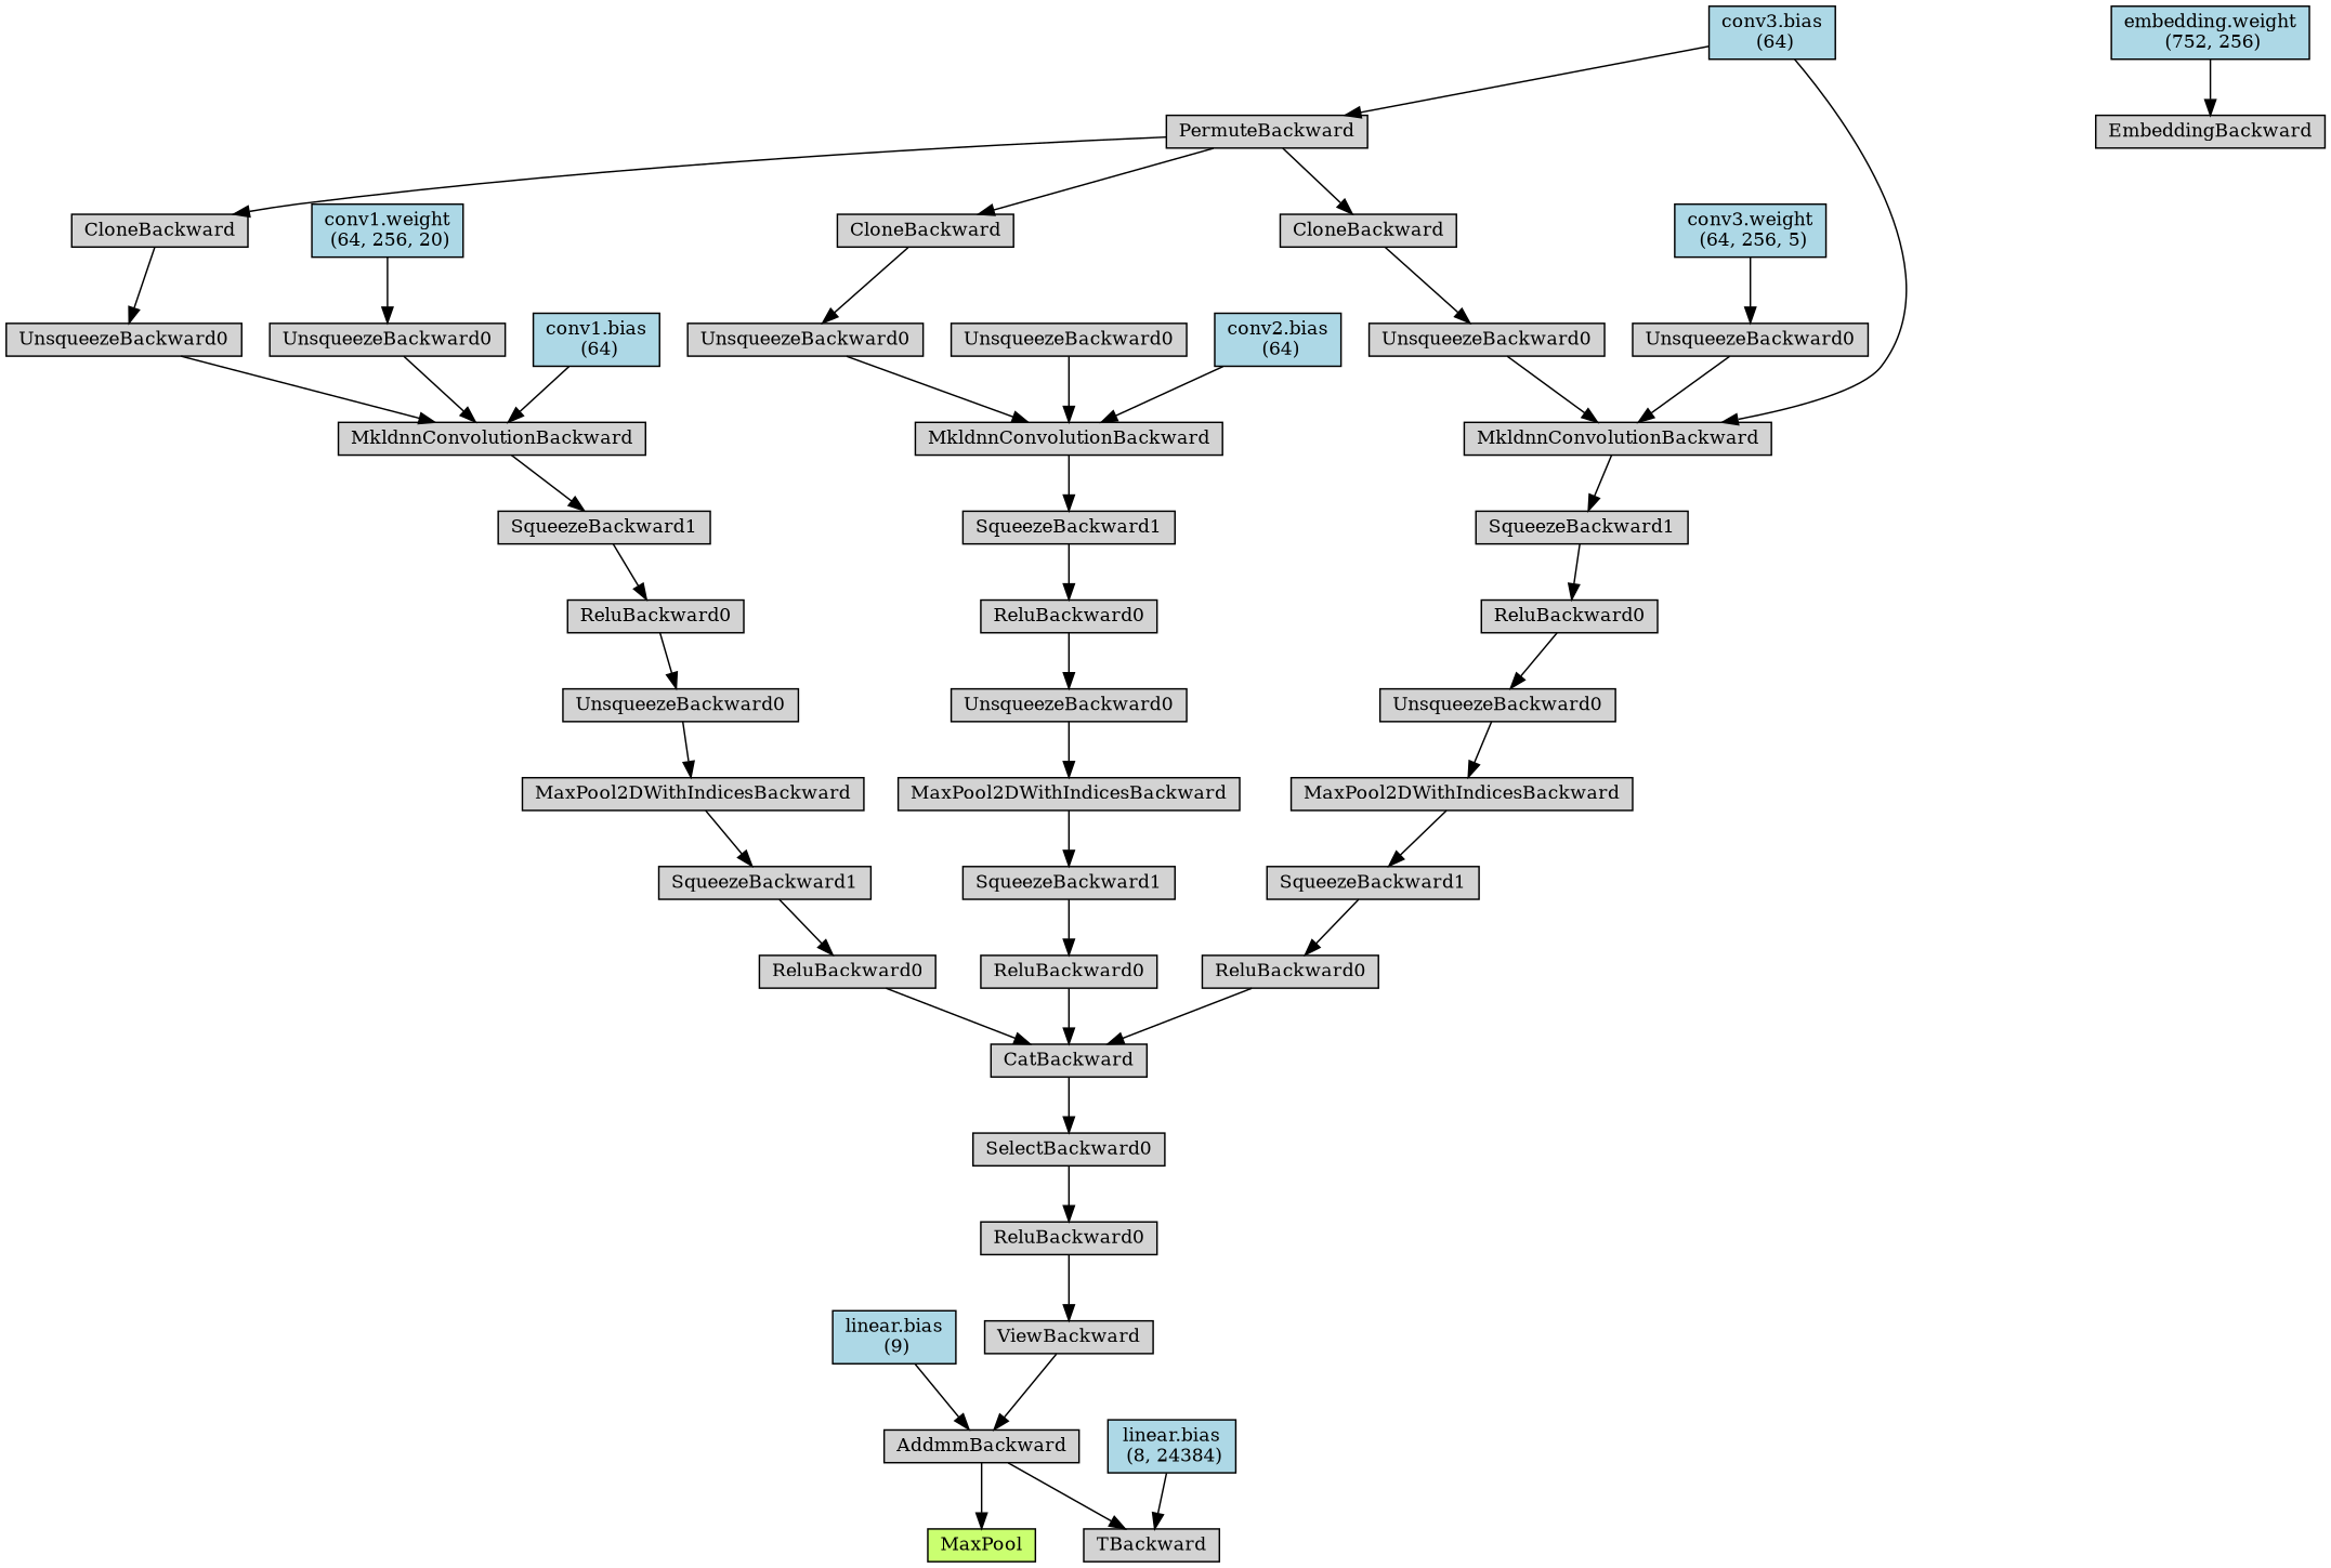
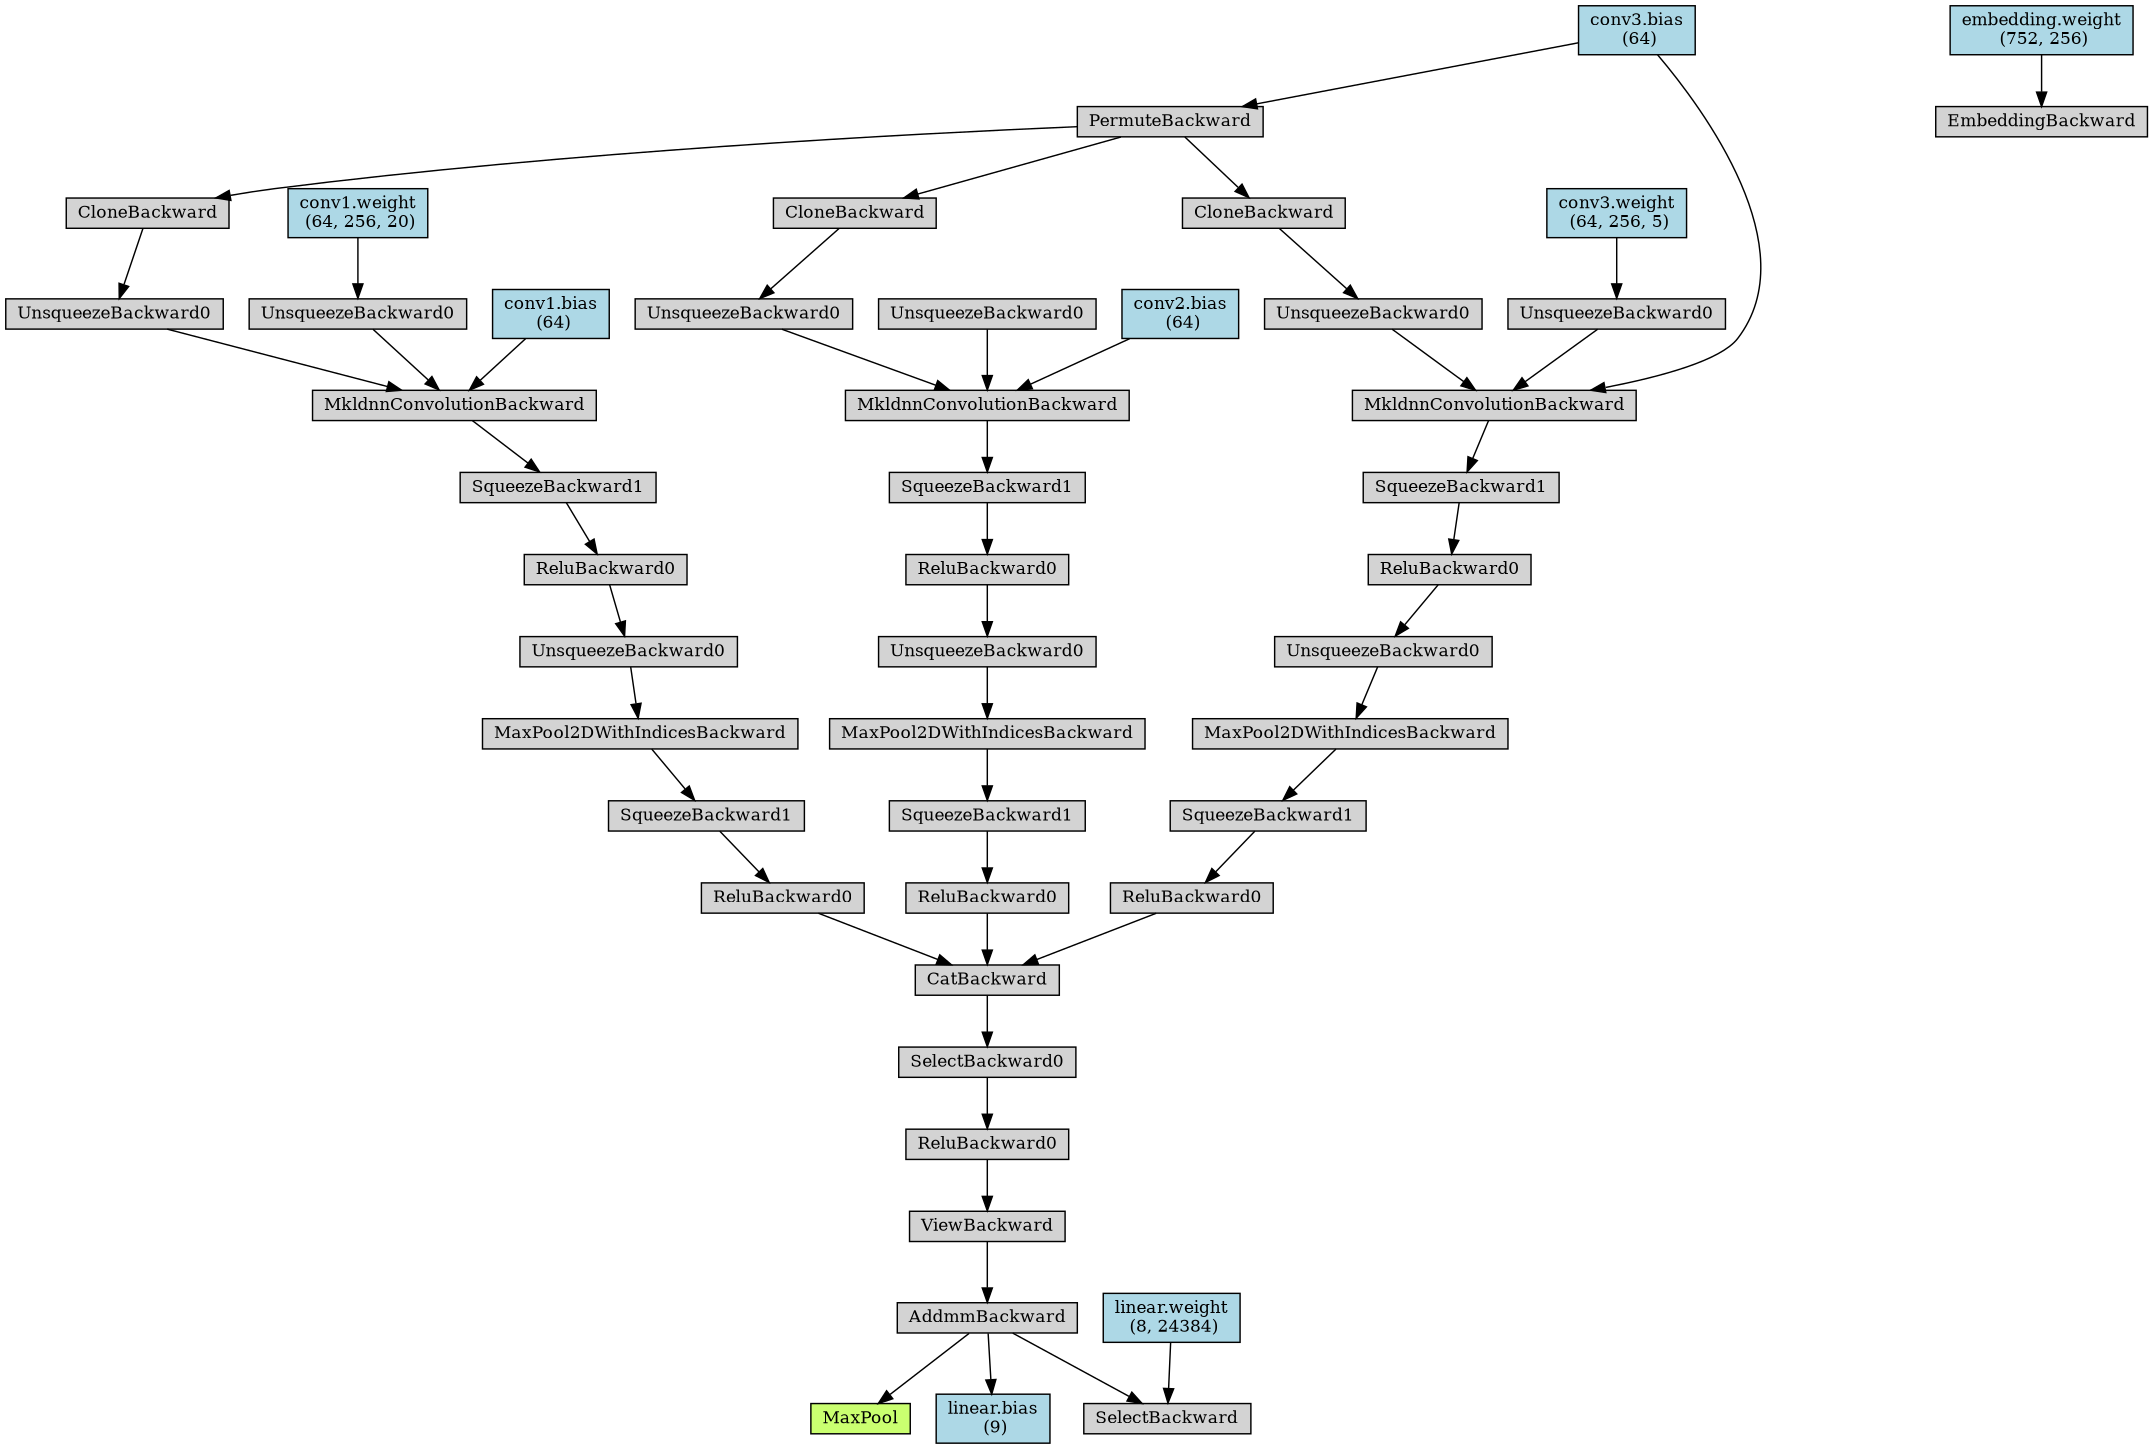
  digraph {
    node [align=left fontsize=12 ranksep=0.1 shape=box style=filled]
    n1 [fillcolor=darkolivegreen1 height=0.2 label=MaxPool]
    n2 [height=0.2 label=AddmmBackward]
-   n3 [height=0.2 label=TBackward]
+   n3 [height=0.2 label=SelectBackward]
    n4 [fillcolor=lightblue height=0.2 label="linear.bias\n (9)"]
    n5 [height=0.2 label=ViewBackward]
    n6 [height=0.2 label=ReluBackward0]
    n7 [height=0.2 label=SelectBackward0]
    n8 [height=0.2 label=CatBackward]
    n9 [height=0.2 label=ReluBackward0]
    n10 [height=0.2 label=SqueezeBackward1]
    n11 [height=0.2 label=MaxPool2DWithIndicesBackward]
    n12 [height=0.2 label=UnsqueezeBackward0]
    n13 [height=0.2 label=ReluBackward0]
    n14 [height=0.2 label=SqueezeBackward1]
    n15 [height=0.2 label=MkldnnConvolutionBackward]
    n16 [height=0.2 label=UnsqueezeBackward0]
    n17 [height=0.2 label=CloneBackward]
    n18 [height=0.2 label=PermuteBackward]
    n19 [height=0.2 label=CloneBackward]
    n20 [height=0.2 label=CloneBackward]
    n21 [height=0.2 label=UnsqueezeBackward0]
    n22 [height=0.2 label=UnsqueezeBackward0]
    n23 [height=0.2 label=EmbeddingBackward]
    n24 [fillcolor=lightblue height=0.2 label="embedding.weight\n (752, 256)"]
    n25 [height=0.2 label=UnsqueezeBackward0]
    n26 [fillcolor=lightblue height=0.2 label="conv1.weight\n (64, 256, 20)"]
    n27 [fillcolor=lightblue height=0.2 label="conv1.bias\n (64)"]
    n28 [height=0.2 label=ReluBackward0]
    n29 [height=0.2 label=SqueezeBackward1]
    n30 [height=0.2 label=MaxPool2DWithIndicesBackward]
    n31 [height=0.2 label=UnsqueezeBackward0]
    n32 [height=0.2 label=ReluBackward0]
    n33 [height=0.2 label=SqueezeBackward1]
    n34 [height=0.2 label=MkldnnConvolutionBackward]
    n35 [height=0.2 label=UnsqueezeBackward0]
    n36 [fillcolor=lightblue height=0.2 label="conv2.bias\n (64)"]
    n37 [height=0.2 label=ReluBackward0]
    n38 [height=0.2 label=SqueezeBackward1]
    n39 [height=0.2 label=MaxPool2DWithIndicesBackward]
    n40 [height=0.2 label=UnsqueezeBackward0]
    n41 [height=0.2 label=ReluBackward0]
    n42 [height=0.2 label=SqueezeBackward1]
    n43 [height=0.2 label=MkldnnConvolutionBackward]
    n44 [height=0.2 label=UnsqueezeBackward0]
    n45 [fillcolor=lightblue height=0.2 label="conv3.weight\n (64, 256, 5)"]
    n46 [fillcolor=lightblue height=0.2 label="conv3.bias\n (64)"]
-   n47 [fillcolor=lightblue height=0.2 label="linear.bias\n (8, 24384)"]
+   n47 [fillcolor=lightblue height=0.2 label="linear.weight\n (8, 24384)"]
    n2 -> n1
    n2 -> n3
-   n4 -> n2
+   n2 -> n4
    n5 -> n2
    n6 -> n5
    n7 -> n6
    n8 -> n7
    n9 -> n8
    n10 -> n9
    n11 -> n10
    n12 -> n11
    n13 -> n12
    n14 -> n13
    n15 -> n14
    n16 -> n15
    n17 -> n16
    n18 -> n17
    n18 -> n19
    n18 -> n20
    n19 -> n21
    n20 -> n22
    n21 -> n34
    n22 -> n43
    n24 -> n23
    n25 -> n15
    n26 -> n25
    n27 -> n15
    n28 -> n8
    n29 -> n28
    n30 -> n29
    n31 -> n30
    n32 -> n31
    n33 -> n32
    n34 -> n33
    n35 -> n34
    n36 -> n34
    n37 -> n8
    n38 -> n37
    n39 -> n38
    n40 -> n39
    n41 -> n40
    n42 -> n41
    n43 -> n42
    n44 -> n43
    n45 -> n44
    n46 -> n18
    n46 -> n43
    n47 -> n3
  }
